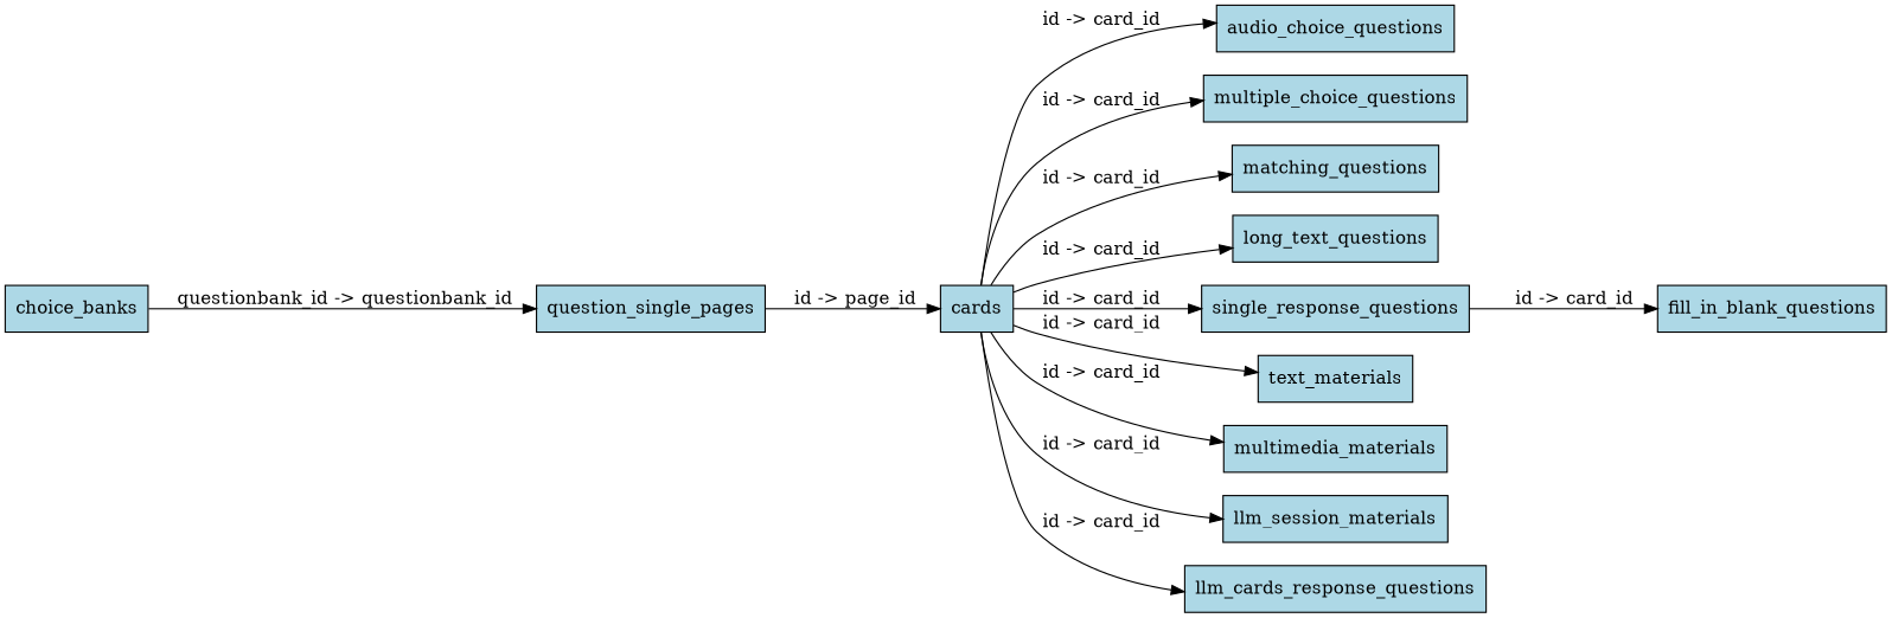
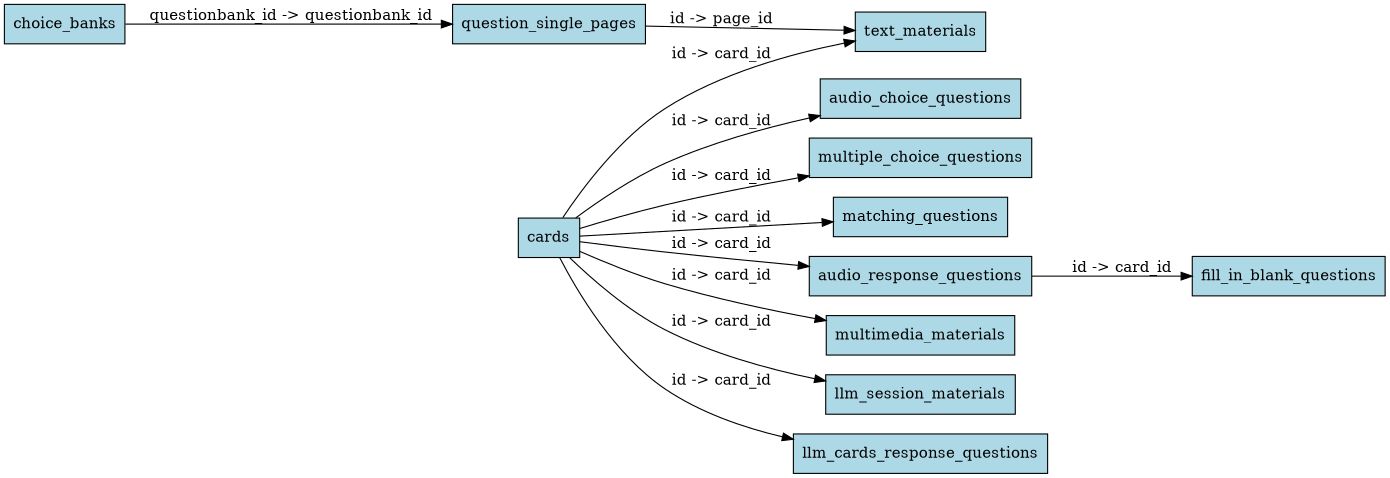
  digraph {
    rankdir=LR
    node [fillcolor=lightblue shape=box style=filled]
    n1 [label=choice_banks]
    n2 [label=question_single_pages]
    n3 [label=cards]
    n4 [label=audio_choice_questions]
    n5 [label=multiple_choice_questions]
    n6 [label=matching_questions]
-   n7 [label=long_text_questions]
-   n8 [label=single_response_questions]
+   n8 [label=audio_response_questions]
    n9 [label=text_materials]
    n10 [label=multimedia_materials]
    n11 [label=llm_session_materials]
    n12 [label=llm_cards_response_questions]
    n13 [label=fill_in_blank_questions]
    n1 -> n2 [label=" questionbank_id -> questionbank_id"]
-   n2 -> n3 [label=" id -> page_id"]
+   n2 -> n9 [label=" id -> page_id"]
    n3 -> n4 [label=" id -> card_id"]
    n3 -> n5 [label=" id -> card_id"]
    n3 -> n6 [label=" id -> card_id"]
-   n3 -> n7 [label=" id -> card_id"]
    n3 -> n8 [label=" id -> card_id"]
    n3 -> n9 [label=" id -> card_id"]
    n3 -> n10 [label=" id -> card_id"]
    n3 -> n11 [label=" id -> card_id"]
    n3 -> n12 [label=" id -> card_id"]
    n8 -> n13 [label=" id -> card_id"]
  }
